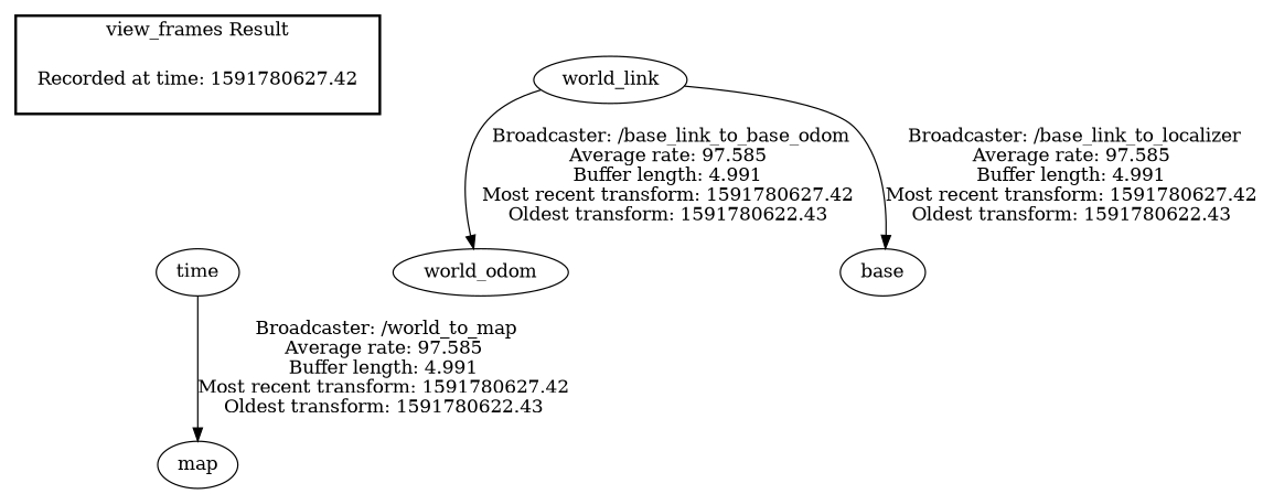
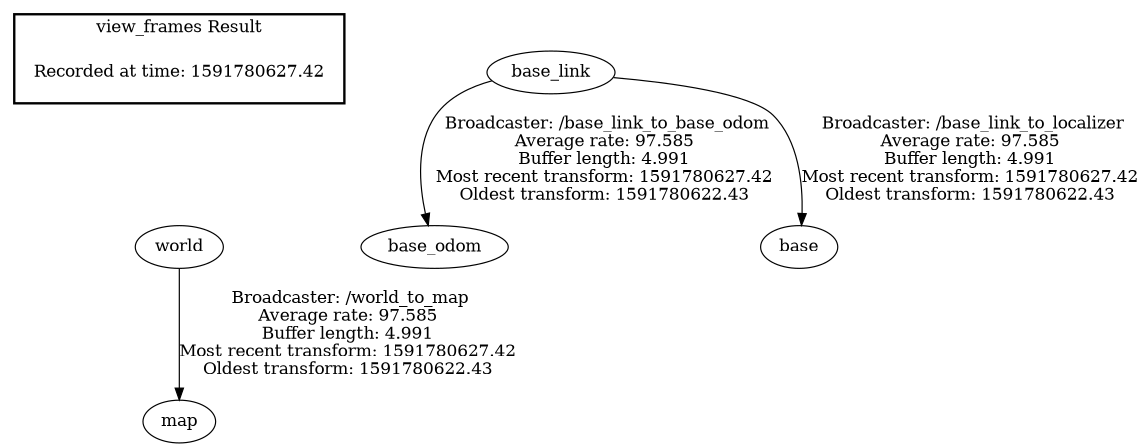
  digraph {
    "Recorded at time: 1591780627.42" [shape=plaintext]
-   world [label=time]
+   world
    map
-   base_link [label=world_link]
-   base_odom [label=world_odom]
+   base_link
+   base_odom
    n6 [label=base]
    subgraph cluster_1 {
      color=black
      label="view_frames Result"
      style=bold
      "Recorded at time: 1591780627.42"
    }
    "Recorded at time: 1591780627.42" -> world [style=invis]
    world -> map [label=" Broadcaster: /world_to_map\nAverage rate: 97.585\nBuffer length: 4.991\nMost recent transform: 1591780627.42\nOldest transform: 1591780622.43\n"]
    base_link -> base_odom [label=" Broadcaster: /base_link_to_base_odom\nAverage rate: 97.585\nBuffer length: 4.991\nMost recent transform: 1591780627.42\nOldest transform: 1591780622.43\n"]
    base_link -> n6 [label=" Broadcaster: /base_link_to_localizer\nAverage rate: 97.585\nBuffer length: 4.991\nMost recent transform: 1591780627.42\nOldest transform: 1591780622.43\n"]
  }
